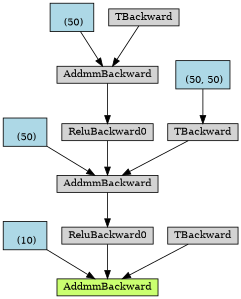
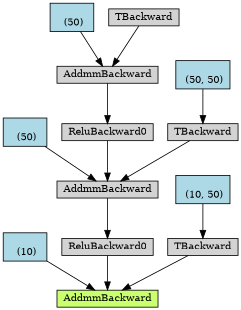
  digraph {
    node [align=left fontsize=12 ranksep=0.1 shape=box style=filled]
    n1 [fillcolor=darkolivegreen1 height=0.2 label=AddmmBackward]
    n2 [fillcolor=lightblue height=0.2 label="\n (10)"]
    n3 [height=0.2 label=ReluBackward0]
    n4 [height=0.2 label=AddmmBackward]
    n5 [fillcolor=lightblue height=0.2 label="\n (50)"]
    n6 [height=0.2 label=ReluBackward0]
    n7 [height=0.2 label=AddmmBackward]
    n8 [fillcolor=lightblue height=0.2 label="\n (50)"]
    n9 [height=0.2 label=TBackward]
    n10 [height=0.2 label=TBackward]
    n11 [fillcolor=lightblue height=0.2 label="\n (50, 50)"]
    n12 [height=0.2 label=TBackward]
+   n13 [fillcolor=lightblue height=0.2 label="\n (10, 50)"]
    n2 -> n1
    n3 -> n1
    n4 -> n3
    n5 -> n4
    n6 -> n4
    n7 -> n6
    n8 -> n7
    n9 -> n7
    n10 -> n4
    n11 -> n10
    n12 -> n1
+   n13 -> n12
  }
